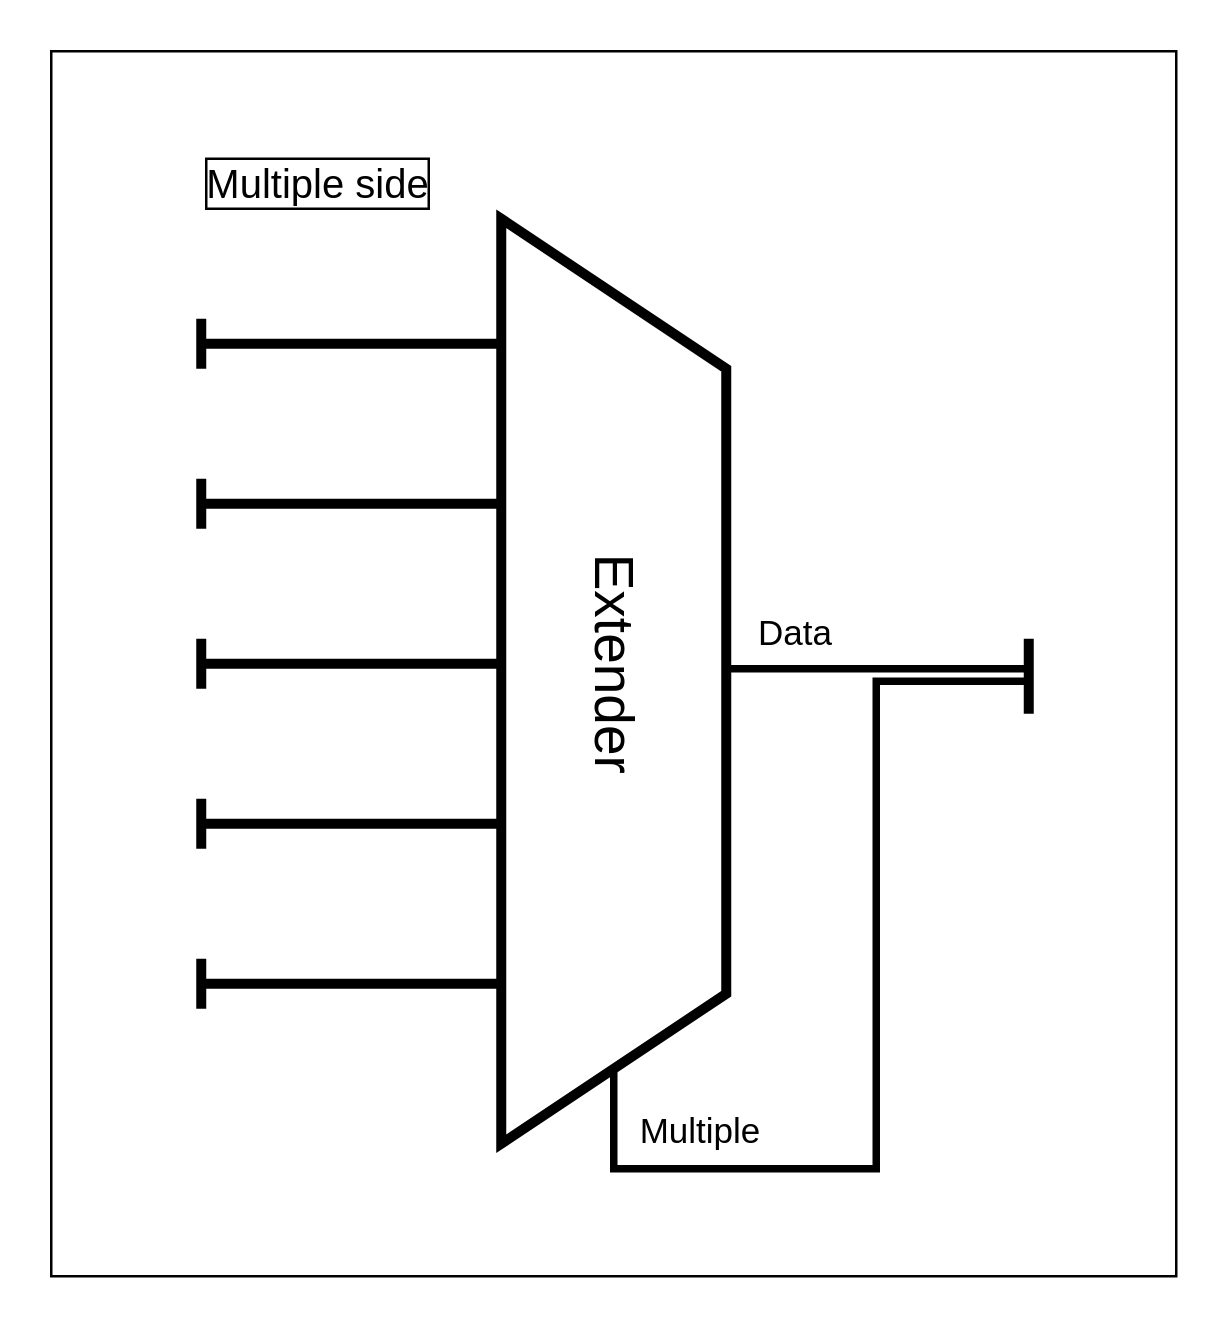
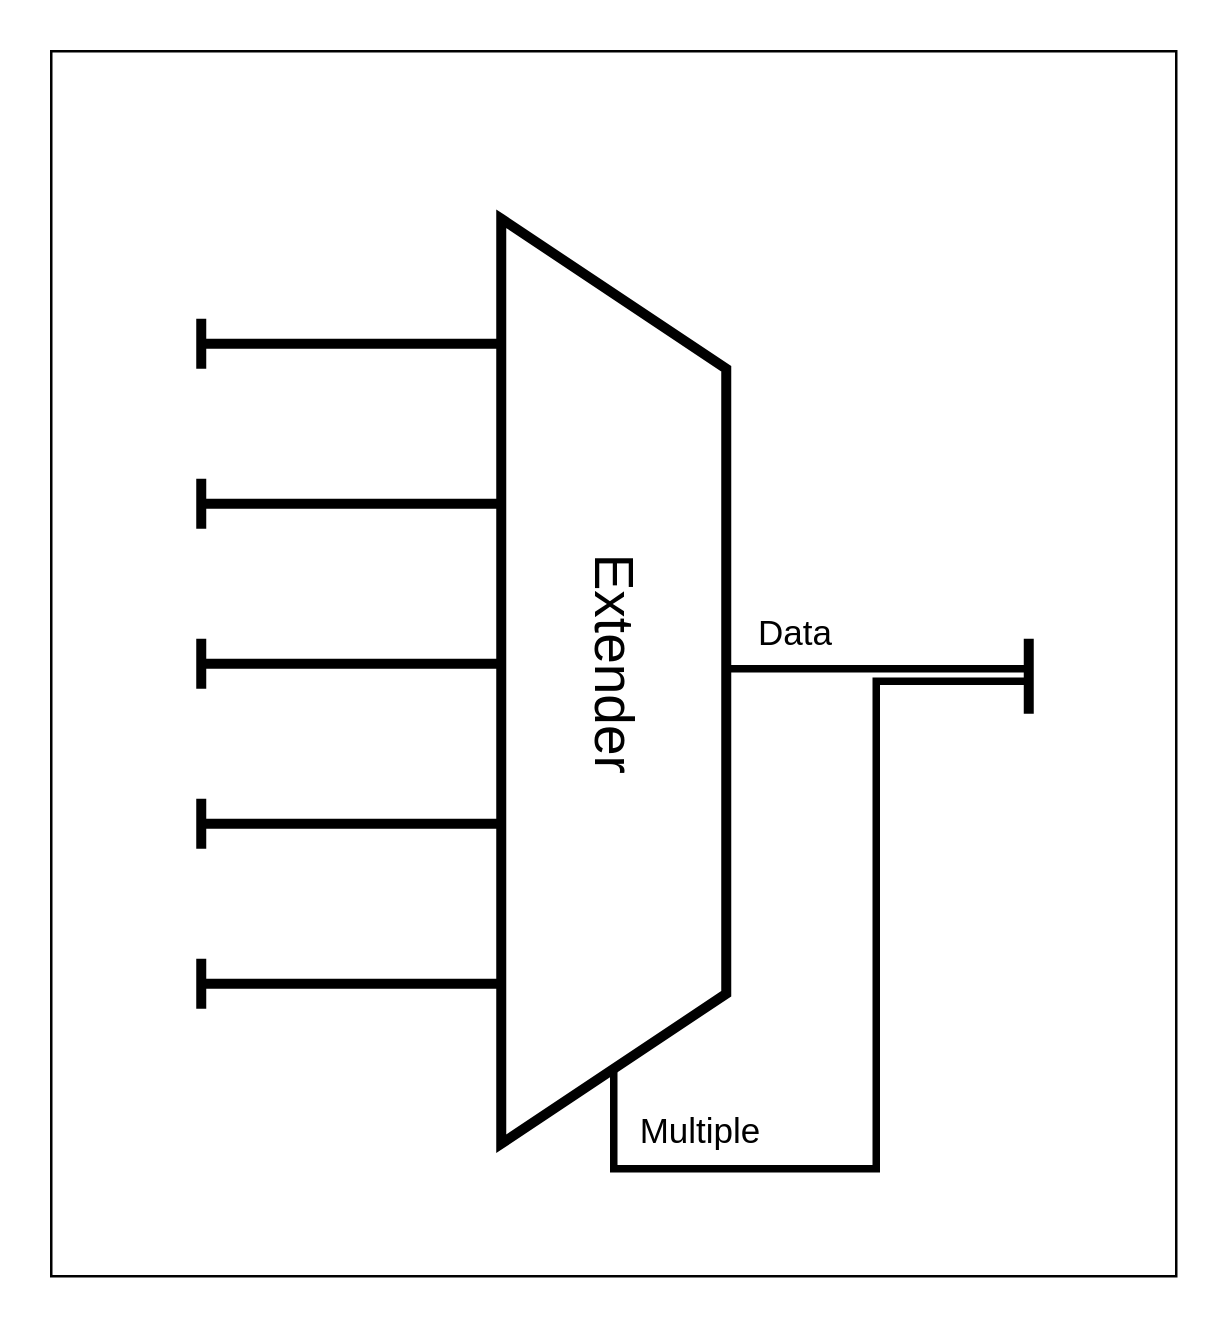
  <mxCell id="0" />
  <mxCell id="1" parent="0" />
  <mxCell id="2" value="" style="rounded=0;whiteSpace=wrap;html=1;" vertex="1" parent="1"><mxGeometry x="20" y="20" width="450" height="490" as="geometry" /></mxCell>
  <mxCell id="3" value="" style="shape=trapezoid;perimeter=trapezoidPerimeter;whiteSpace=wrap;html=1;fixedSize=1;rotation=90;size=60;strokeWidth=4;" parent="1" vertex="1"><mxGeometry x="60" y="227" width="370" height="90" as="geometry" /></mxCell>
  <mxCell id="4" value="" style="group;rotation=-180;" parent="1" vertex="1" connectable="0"><mxGeometry x="80" y="127" width="120" height="20" as="geometry" /></mxCell>
  <mxCell id="5" value="" style="endArrow=none;html=1;rounded=0;strokeWidth=4;" parent="4" edge="1"><mxGeometry width="50" height="50" relative="1" as="geometry"><mxPoint x="120" y="10" as="sourcePoint" /><mxPoint y="10" as="targetPoint" /></mxGeometry></mxCell>
  <mxCell id="6" value="" style="endArrow=none;html=1;rounded=0;strokeWidth=4;" parent="4" edge="1"><mxGeometry width="50" height="50" relative="1" as="geometry"><mxPoint as="sourcePoint" /><mxPoint y="20" as="targetPoint" /></mxGeometry></mxCell>
  <mxCell id="7" value="" style="group;rotation=-180;" parent="1" vertex="1" connectable="0"><mxGeometry x="80" y="191" width="120" height="20" as="geometry" /></mxCell>
  <mxCell id="8" value="" style="endArrow=none;html=1;rounded=0;strokeWidth=4;" parent="7" edge="1"><mxGeometry width="50" height="50" relative="1" as="geometry"><mxPoint x="120" y="10" as="sourcePoint" /><mxPoint y="10" as="targetPoint" /></mxGeometry></mxCell>
  <mxCell id="9" value="" style="endArrow=none;html=1;rounded=0;strokeWidth=4;" parent="7" edge="1"><mxGeometry width="50" height="50" relative="1" as="geometry"><mxPoint as="sourcePoint" /><mxPoint y="20" as="targetPoint" /></mxGeometry></mxCell>
  <mxCell id="10" value="" style="group;rotation=-180;" parent="1" vertex="1" connectable="0"><mxGeometry x="80" y="255" width="120" height="20" as="geometry" /></mxCell>
  <mxCell id="11" value="" style="endArrow=none;html=1;rounded=0;strokeWidth=4;" parent="10" edge="1"><mxGeometry width="50" height="50" relative="1" as="geometry"><mxPoint x="120" y="10" as="sourcePoint" /><mxPoint y="10" as="targetPoint" /></mxGeometry></mxCell>
  <mxCell id="12" value="" style="endArrow=none;html=1;rounded=0;strokeWidth=4;" parent="10" edge="1"><mxGeometry width="50" height="50" relative="1" as="geometry"><mxPoint as="sourcePoint" /><mxPoint y="20" as="targetPoint" /></mxGeometry></mxCell>
  <mxCell id="13" value="" style="group;rotation=-180;" parent="1" vertex="1" connectable="0"><mxGeometry x="80" y="319" width="120" height="20" as="geometry" /></mxCell>
  <mxCell id="14" value="" style="endArrow=none;html=1;rounded=0;strokeWidth=4;" parent="13" edge="1"><mxGeometry width="50" height="50" relative="1" as="geometry"><mxPoint x="120" y="10" as="sourcePoint" /><mxPoint y="10" as="targetPoint" /></mxGeometry></mxCell>
  <mxCell id="15" value="" style="endArrow=none;html=1;rounded=0;strokeWidth=4;" parent="13" edge="1"><mxGeometry width="50" height="50" relative="1" as="geometry"><mxPoint as="sourcePoint" /><mxPoint y="20" as="targetPoint" /></mxGeometry></mxCell>
  <mxCell id="16" value="" style="group;rotation=-180;" parent="1" vertex="1" connectable="0"><mxGeometry x="80" y="383" width="120" height="20" as="geometry" /></mxCell>
  <mxCell id="17" value="" style="endArrow=none;html=1;rounded=0;strokeWidth=4;" parent="16" edge="1"><mxGeometry width="50" height="50" relative="1" as="geometry"><mxPoint x="120" y="10" as="sourcePoint" /><mxPoint y="10" as="targetPoint" /></mxGeometry></mxCell>
  <mxCell id="18" value="" style="endArrow=none;html=1;rounded=0;strokeWidth=4;" parent="16" edge="1"><mxGeometry width="50" height="50" relative="1" as="geometry"><mxPoint as="sourcePoint" /><mxPoint y="20" as="targetPoint" /></mxGeometry></mxCell>
  <mxCell id="19" value="" style="group" parent="1" vertex="1" connectable="0"><mxGeometry x="290" y="257" width="130" height="30" as="geometry" /></mxCell>
  <mxCell id="20" value="" style="endArrow=none;html=1;rounded=0;strokeWidth=3;" parent="19" edge="1"><mxGeometry width="50" height="50" relative="1" as="geometry"><mxPoint y="10" as="sourcePoint" /><mxPoint x="120" y="10" as="targetPoint" /></mxGeometry></mxCell>
  <mxCell id="21" value="" style="endArrow=none;html=1;rounded=0;strokeWidth=4;" parent="19" edge="1"><mxGeometry width="50" height="50" relative="1" as="geometry"><mxPoint x="121" y="28" as="sourcePoint" /><mxPoint x="121" y="-2" as="targetPoint" /></mxGeometry></mxCell>
  <mxCell id="22" value="Data" style="text;html=1;strokeColor=none;fillColor=none;align=center;verticalAlign=middle;whiteSpace=wrap;rounded=0;fontSize=14;" parent="19" vertex="1"><mxGeometry x="-2" y="-19.0" width="60" height="30" as="geometry" /></mxCell>
  <mxCell id="23" value="" style="endArrow=none;html=1;rounded=0;strokeWidth=3;exitX=1;exitY=0.5;exitDx=0;exitDy=0;" parent="1" source="3" edge="1"><mxGeometry width="50" height="50" relative="1" as="geometry"><mxPoint x="220" y="497" as="sourcePoint" /><mxPoint x="410" y="272" as="targetPoint" /><Array as="points"><mxPoint x="245" y="467" /><mxPoint x="350" y="467" /><mxPoint x="350" y="272" /></Array></mxGeometry></mxCell>
  <mxCell id="24" value="Extender&lt;br style=&quot;font-size: 22px;&quot;&gt;" style="text;html=1;strokeColor=none;fillColor=none;align=center;verticalAlign=middle;whiteSpace=wrap;rounded=0;fontSize=22;rotation=90;" parent="1" vertex="1"><mxGeometry x="162.5" y="250" width="165" height="30" as="geometry" /></mxCell>
  <mxCell id="25" value="Multiple" style="text;html=1;strokeColor=none;fillColor=none;align=center;verticalAlign=middle;whiteSpace=wrap;rounded=0;fontSize=14;" parent="1" vertex="1"><mxGeometry x="250" y="437" width="60" height="30" as="geometry" /></mxCell>
- <mxCell id="26" value="Multiple side" style="text;html=1;strokeColor=none;fillColor=none;align=center;verticalAlign=middle;whiteSpace=wrap;rounded=0;fontSize=16;labelBorderColor=default;" parent="1" vertex="1"><mxGeometry x="47" y="58" width="160" height="30" as="geometry" /></mxCell>
